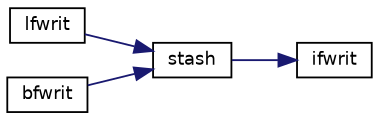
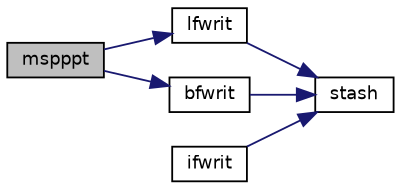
  digraph {
    rankdir=LR
    node [color=black fillcolor=white fontname=Helvetica fontsize=10 shape=record style=filled]
    edge [color=midnightblue fontname=Helvetica fontsize=10 labelfontname=Helvetica labelfontsize=10 style=solid]
+   n1 [fillcolor=grey75 fontcolor=black height=0.2 label=mspppt width=0.4]
    n2 [height=0.2 label=lfwrit width=0.4]
    n3 [height=0.2 label=bfwrit width=0.4]
    n4 [height=0.2 label=stash width=0.4]
    n5 [height=0.2 label=ifwrit width=0.4]
+   n1 -> n2
+   n1 -> n3
    n2 -> n4
    n3 -> n4
-   n4 -> n5
+   n5 -> n4
  }
